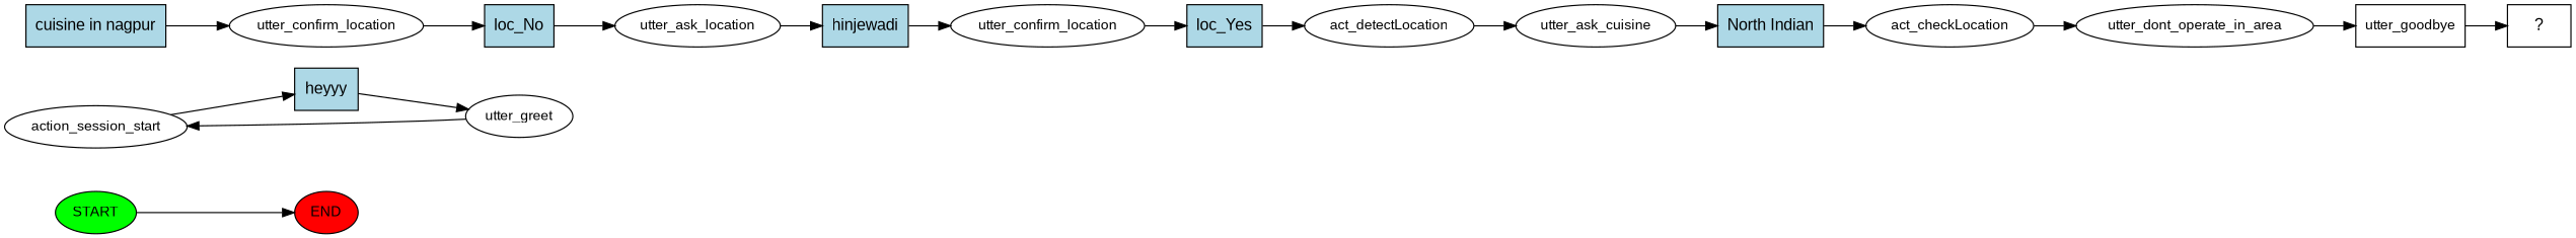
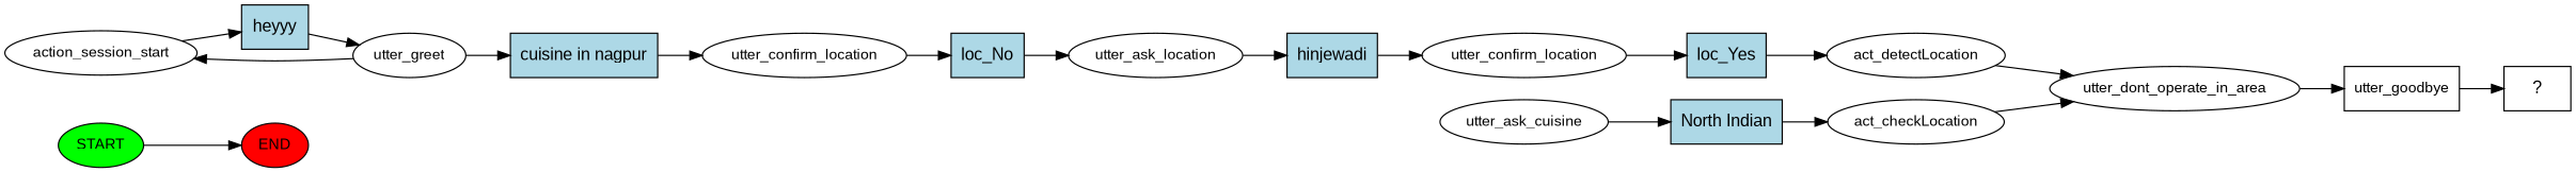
  digraph {
    fontname="Liberation Sans"
    rankdir=LR
    node [fontname="Liberation Sans" fontsize=12]
    edge [fontname="Liberation Sans"]
    n1 [fillcolor=green label=START style=filled]
    n2 [fillcolor=red label=END style=filled]
    n3 [label=action_session_start]
    n4 [fillcolor=lightblue label=heyyy shape=rect style=filled fontsize=""]
    n5 [label=utter_greet]
    n6 [fillcolor=lightblue label="cuisine in nagpur" shape=rect style=filled fontsize=""]
    n7 [label=utter_confirm_location]
    n8 [fillcolor=lightblue label=loc_No shape=rect style=filled fontsize=""]
    n9 [label=utter_ask_location]
    n10 [fillcolor=lightblue label=hinjewadi shape=rect style=filled fontsize=""]
    n11 [label=utter_confirm_location]
    n12 [fillcolor=lightblue label=loc_Yes shape=rect style=filled fontsize=""]
    n13 [label=act_detectLocation]
    n14 [label=utter_ask_cuisine]
    n15 [fillcolor=lightblue label="North Indian" shape=rect style=filled fontsize=""]
    n16 [label=act_checkLocation]
    n17 [label=utter_dont_operate_in_area]
    n18 [label=utter_goodbye shape=box]
    n19 [label="  ?  " shape=rect fontsize=""]
    n1 -> n2
    n3 -> n4
    n4 -> n5
    n5 -> n3
+   n5 -> n6
    n6 -> n7
    n7 -> n8
    n8 -> n9
    n9 -> n10
    n10 -> n11
    n11 -> n12
    n12 -> n13
-   n13 -> n14
+   n13 -> n17
    n14 -> n15
    n15 -> n16
    n16 -> n17
    n17 -> n18
    n18 -> n19
  }
